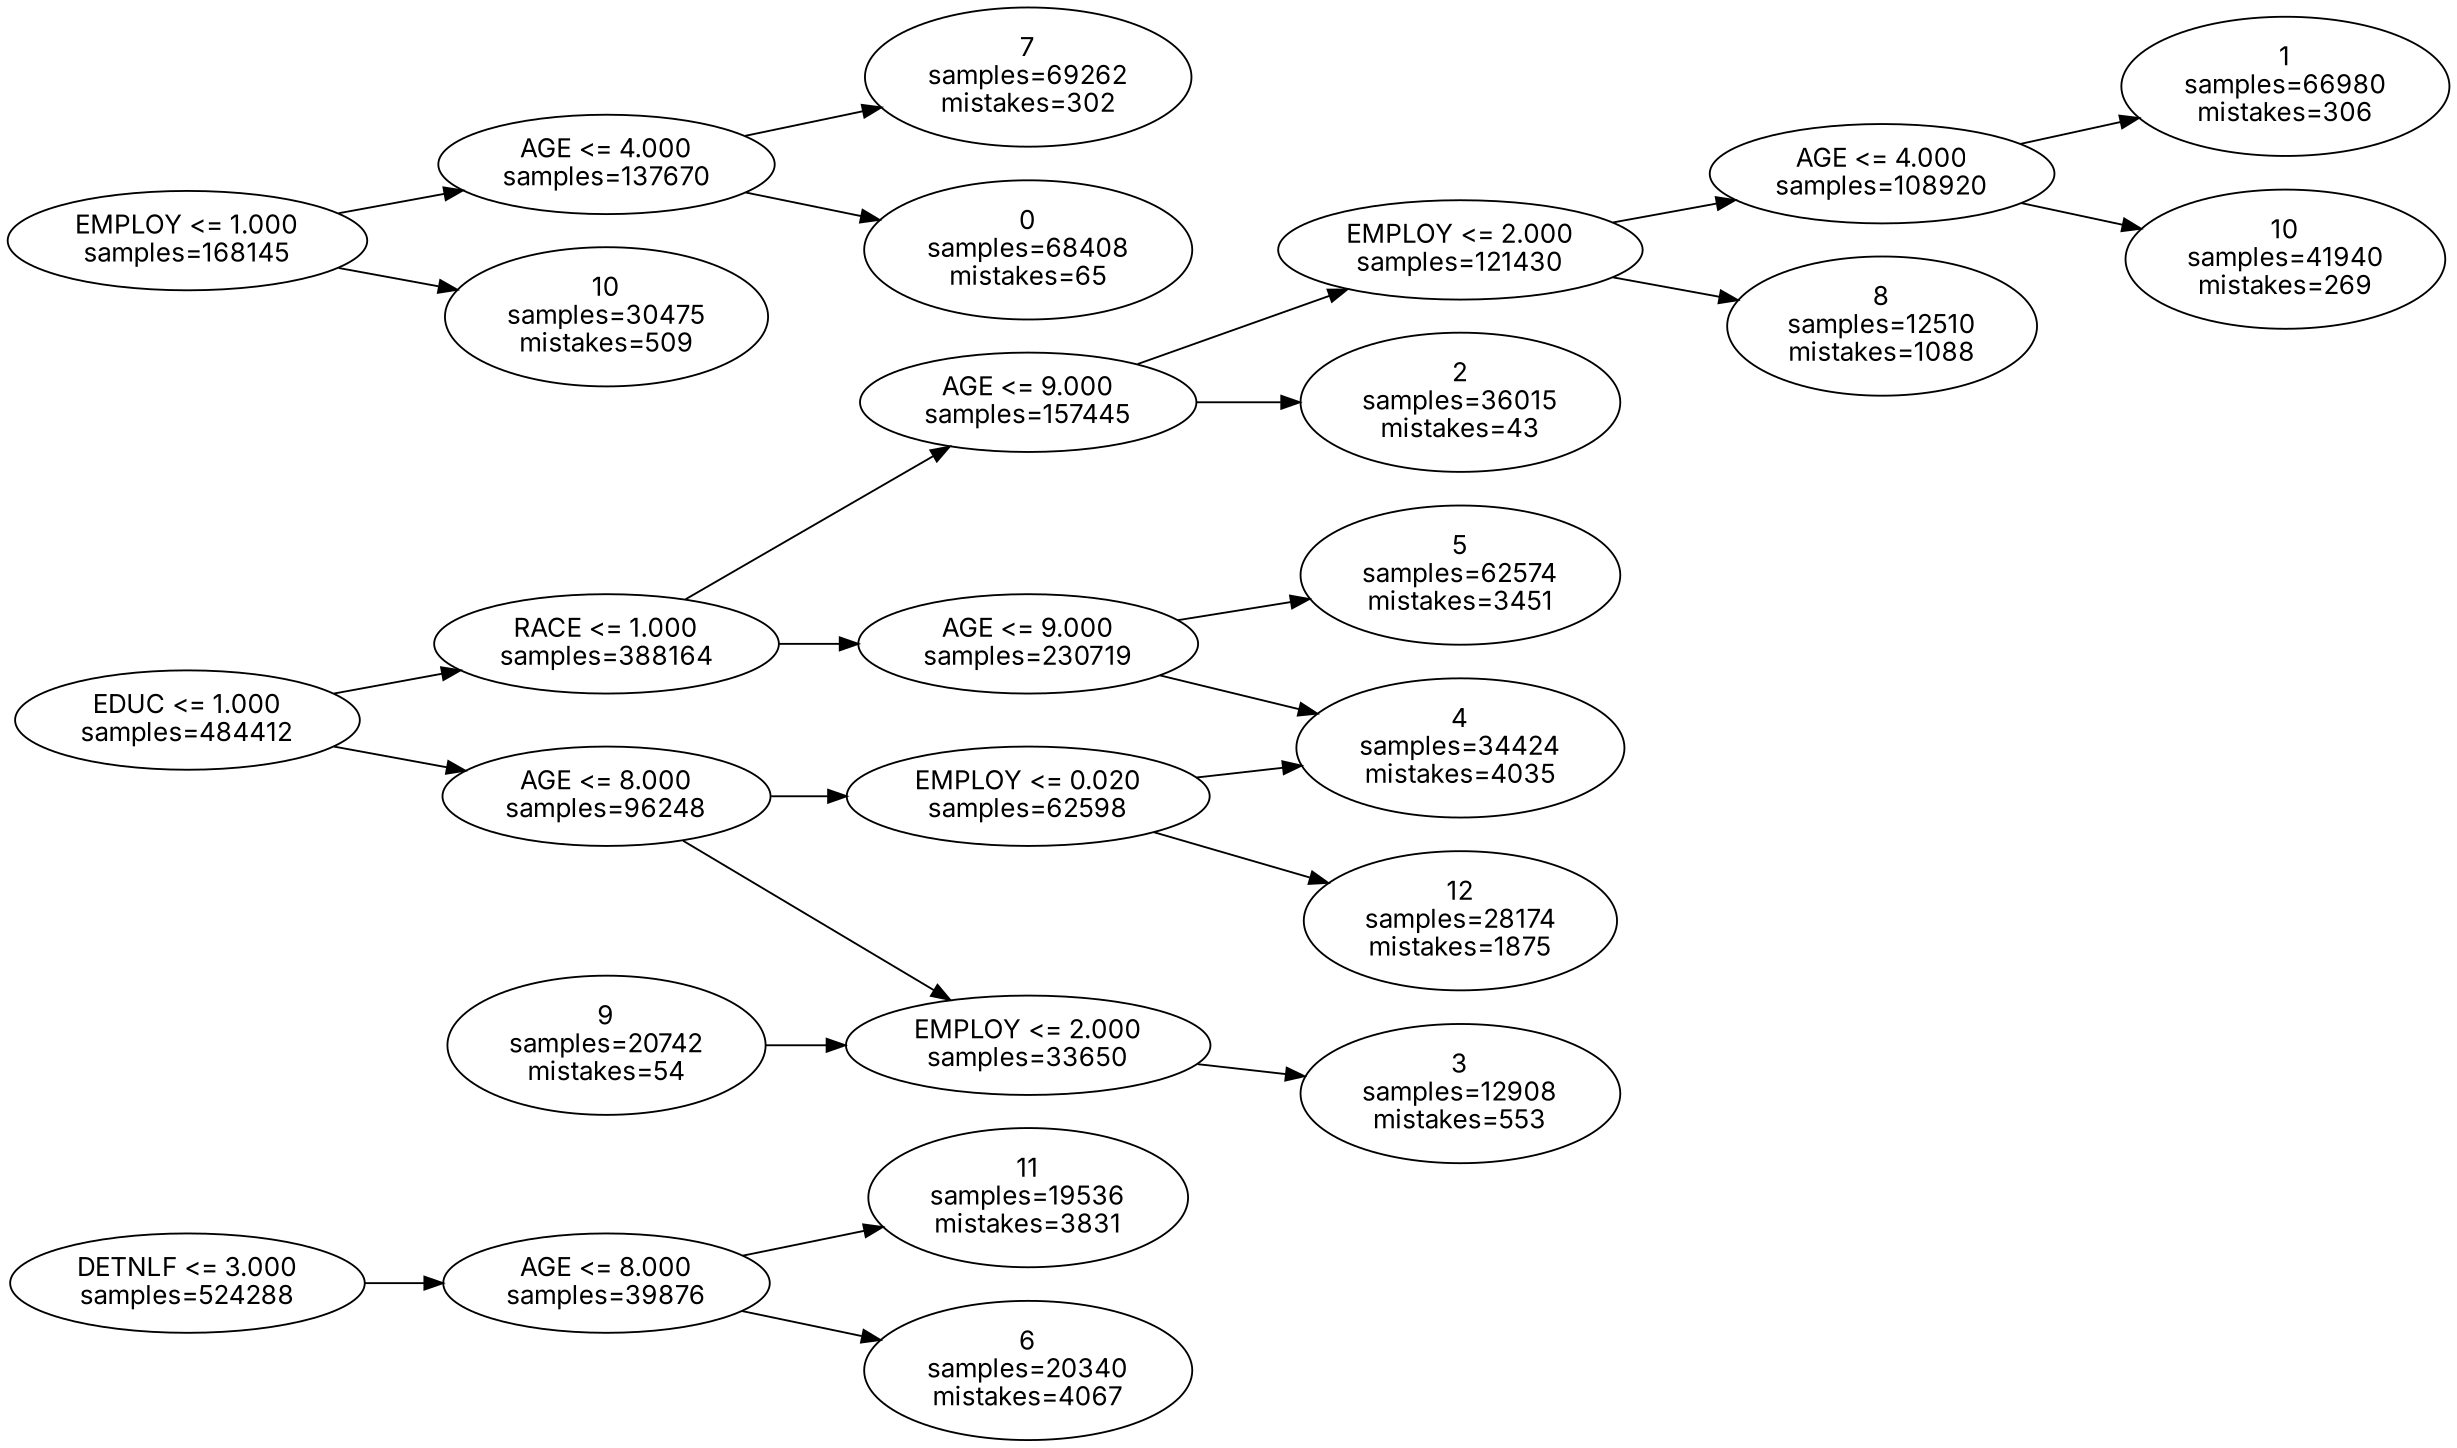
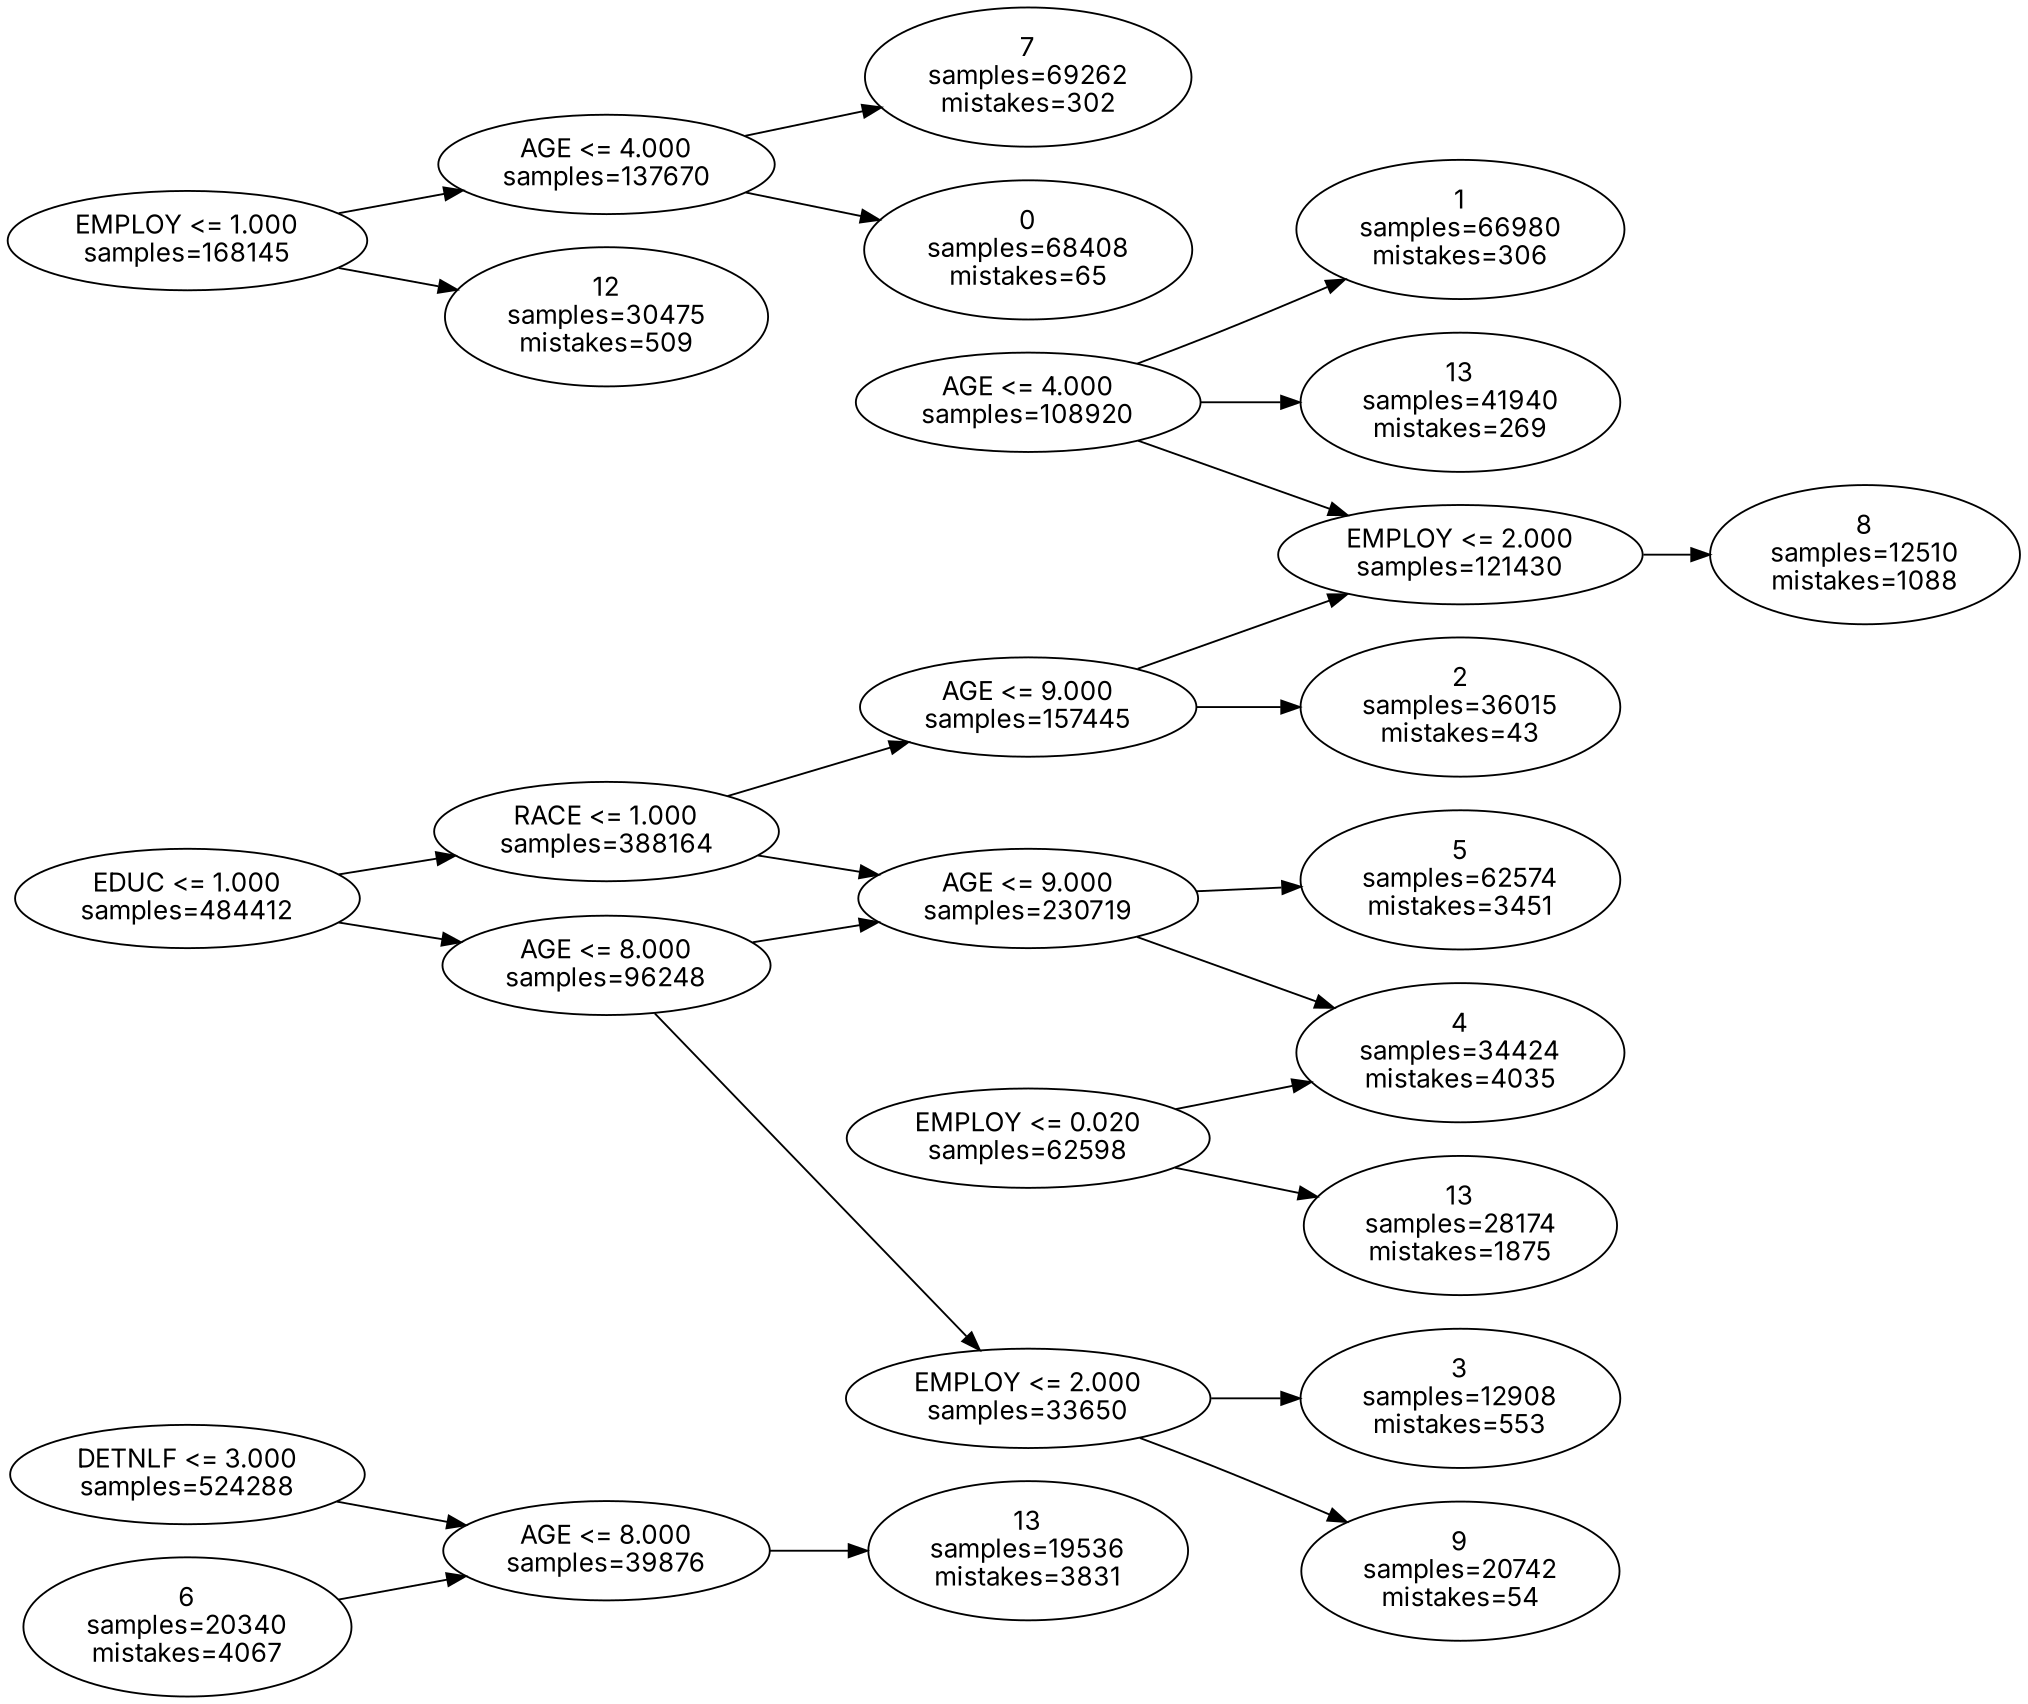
  digraph {
    fontname=Inter
    rankdir=LR
    node [fontname=Inter]
    edge [fontname=Inter]
    n1 [label="DETNLF <= 3.000\nsamples=\524288"]
    n2 [label="AGE <= 8.000\nsamples=\39876"]
    n3 [label="EDUC <= 1.000\nsamples=\484412"]
    n4 [label="RACE <= 1.000\nsamples=\388164"]
    n5 [label="AGE <= 8.000\nsamples=\96248"]
-   n6 [label="11\nsamples=\19536\nmistakes=\3831"]
+   n6 [label="13\nsamples=\19536\nmistakes=\3831"]
    n7 [label="6\nsamples=\20340\nmistakes=\4067"]
    n8 [label="AGE <= 9.000\nsamples=\157445"]
    n9 [label="AGE <= 9.000\nsamples=\230719"]
    n10 [label="EMPLOY <= 0.020\nsamples=\62598"]
    n11 [label="EMPLOY <= 2.000\nsamples=\33650"]
    n12 [label="EMPLOY <= 2.000\nsamples=\121430"]
    n13 [label="2\nsamples=\36015\nmistakes=\43"]
    n14 [label="5\nsamples=\62574\nmistakes=\3451"]
    n15 [label="4\nsamples=\34424\nmistakes=\4035"]
-   n16 [label="12\nsamples=\28174\nmistakes=\1875"]
+   n16 [label="13\nsamples=\28174\nmistakes=\1875"]
    n17 [label="3\nsamples=\12908\nmistakes=\553"]
    n18 [label="9\nsamples=\20742\nmistakes=\54"]
    n19 [label="AGE <= 4.000\nsamples=\108920"]
    n20 [label="8\nsamples=\12510\nmistakes=\1088"]
    n21 [label="EMPLOY <= 1.000\nsamples=\168145"]
    n22 [label="AGE <= 4.000\nsamples=\137670"]
-   n23 [label="10\nsamples=\30475\nmistakes=\509"]
+   n23 [label="12\nsamples=\30475\nmistakes=\509"]
    n24 [label="1\nsamples=\66980\nmistakes=\306"]
-   n25 [label="10\nsamples=\41940\nmistakes=\269"]
+   n25 [label="13\nsamples=\41940\nmistakes=\269"]
    n26 [label="7\nsamples=\69262\nmistakes=\302"]
    n27 [label="0\nsamples=\68408\nmistakes=\65"]
    n1 -> n2
    n2 -> n6
-   n2 -> n7
+   n7 -> n2
    n3 -> n4
    n3 -> n5
    n4 -> n8
    n4 -> n9
-   n5 -> n10
+   n5 -> n9
    n5 -> n11
    n8 -> n12
    n8 -> n13
    n9 -> n14
    n9 -> n15
    n10 -> n15
    n10 -> n16
    n11 -> n17
-   n18 -> n11
-   n12 -> n19
+   n11 -> n18
+   n19 -> n12
    n12 -> n20
    n19 -> n24
    n19 -> n25
    n21 -> n22
    n21 -> n23
    n22 -> n26
    n22 -> n27
  }
